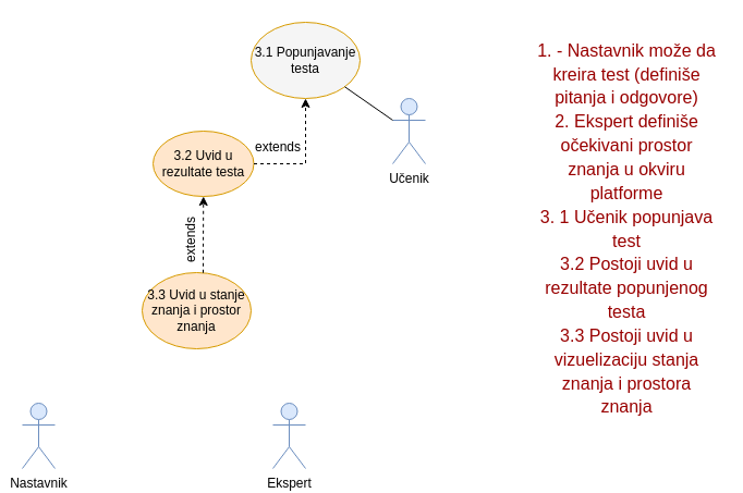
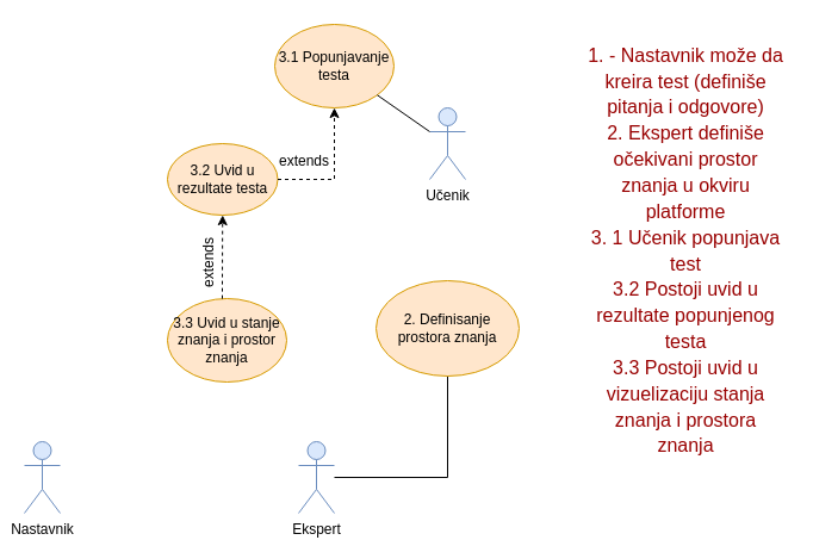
  <mxCell id="0" />
  <mxCell id="1" parent="0" />
  <mxCell id="2" value="Nastavnik" style="shape=umlActor;verticalLabelPosition=bottom;verticalAlign=top;html=1;outlineConnect=0;fillColor=#dae8fc;strokeColor=#6c8ebf;" vertex="1" parent="1"><mxGeometry x="20" y="370" width="30" height="60" as="geometry" /></mxCell>
  <mxCell id="3" value="Učenik" style="shape=umlActor;verticalLabelPosition=bottom;verticalAlign=top;html=1;outlineConnect=0;fillColor=#dae8fc;strokeColor=#6c8ebf;" vertex="1" parent="1"><mxGeometry x="360" y="90" width="30" height="60" as="geometry" /></mxCell>
+ <mxCell id="4" value="" style="edgeStyle=orthogonalEdgeStyle;rounded=0;orthogonalLoop=1;jettySize=auto;html=1;endArrow=none;endFill=0;" edge="1" parent="1" source="5" target="8"><mxGeometry relative="1" as="geometry" /></mxCell>
  <mxCell id="5" value="Ekspert" style="shape=umlActor;verticalLabelPosition=bottom;verticalAlign=top;html=1;outlineConnect=0;fillColor=#dae8fc;strokeColor=#6c8ebf;" vertex="1" parent="1"><mxGeometry x="250" y="370" width="30" height="60" as="geometry" /></mxCell>
- <mxCell id="6" value="3.1 Popunjavanje testa" style="ellipse;whiteSpace=wrap;html=1;fillColor=#f5f5f5;strokeColor=#d79b00;" vertex="1" parent="1"><mxGeometry x="230" y="20" width="100" height="70" as="geometry" /></mxCell>
+ <mxCell id="6" value="3.1 Popunjavanje testa" style="ellipse;whiteSpace=wrap;html=1;fillColor=#ffe6cc;strokeColor=#d79b00;" vertex="1" parent="1"><mxGeometry x="230" y="20" width="100" height="70" as="geometry" /></mxCell>
  <mxCell id="7" value="" style="endArrow=none;html=1;entryX=0;entryY=0.333;entryDx=0;entryDy=0;entryPerimeter=0;" edge="1" parent="1" source="6" target="3"><mxGeometry width="50" height="50" relative="1" as="geometry"><mxPoint x="190" y="130" as="sourcePoint" /><mxPoint x="250" y="130" as="targetPoint" /></mxGeometry></mxCell>
- <mxCell id="9" value="3.3 Uvid u stanje znanja i prostor znanja" style="ellipse;whiteSpace=wrap;html=1;fillColor=#ffe6cc;strokeColor=#d79b00;" vertex="1" parent="1"><mxGeometry x="130" y="250" width="100" height="70" as="geometry" /></mxCell>
+ <mxCell id="8" value="2. Definisanje prostora znanja" style="ellipse;whiteSpace=wrap;html=1;fillColor=#ffe6cc;strokeColor=#d79b00;" vertex="1" parent="1"><mxGeometry x="315" y="235" width="120" height="80" as="geometry" /></mxCell>
+ <mxCell id="9" value="3.3 Uvid u stanje znanja i prostor znanja" style="ellipse;whiteSpace=wrap;html=1;fillColor=#ffe6cc;strokeColor=#d79b00;" vertex="1" parent="1"><mxGeometry x="140" y="250" width="100" height="70" as="geometry" /></mxCell>
  <mxCell id="10" value="" style="edgeStyle=orthogonalEdgeStyle;rounded=0;orthogonalLoop=1;jettySize=auto;html=1;endArrow=classic;endFill=1;dashed=1;" edge="1" parent="1" source="9" target="11"><mxGeometry relative="1" as="geometry"><mxPoint x="170" y="250" as="sourcePoint" /><Array as="points"><mxPoint x="186" y="240" /><mxPoint x="186" y="240" /></Array></mxGeometry></mxCell>
  <mxCell id="11" value="3.2 Uvid u rezultate testa" style="ellipse;whiteSpace=wrap;html=1;fillColor=#ffe6cc;strokeColor=#d79b00;" vertex="1" parent="1"><mxGeometry x="140" y="120" width="92.5" height="60" as="geometry" /></mxCell>
  <mxCell id="12" value="extends" style="text;html=1;strokeColor=none;fillColor=none;align=center;verticalAlign=middle;whiteSpace=wrap;rounded=0;rotation=-90;" vertex="1" parent="1"><mxGeometry x="150" y="205" width="50" height="30" as="geometry" /></mxCell>
  <mxCell id="13" value="extends" style="text;html=1;strokeColor=none;fillColor=none;align=center;verticalAlign=middle;whiteSpace=wrap;rounded=0;rotation=0;" vertex="1" parent="1"><mxGeometry x="230" y="120" width="50" height="30" as="geometry" /></mxCell>
  <mxCell id="14" value="&lt;span class=&quot;TextRun SCXW26582161 BCX9&quot; lang=&quot;SR-LATN-RS&quot; style=&quot;animation: 0s ease 0s 1 normal none running none ; background: none 0% 0% / auto repeat scroll padding-box border-box rgba(0 , 0 , 0 , 0) ; border: 0px none rgb(0 , 0 , 0) ; border-radius: 0px ; border-collapse: separate ; bottom: auto ; box-shadow: none ; box-sizing: content-box ; caption-side: top ; clear: none ; clip: auto ; content: normal ; cursor: text ; direction: ltr ; display: inline ; empty-cells: show ; float: none ; font-family: &amp;#34;wordvisi_msfontservice&amp;#34; , &amp;#34;calibri&amp;#34; , &amp;#34;calibri_embeddedfont&amp;#34; , &amp;#34;calibri_msfontservice&amp;#34; , sans-serif ; font-size: 16px ; height: auto ; left: auto ; line-height: 21.85px ; list-style: outside none disc ; margin: 0px ; max-height: none ; max-width: none ; min-height: 0px ; min-width: 0px ; opacity: 1 ; outline: rgb(0 , 0 , 0) none 0px ; overflow-wrap: break-word ; overflow: visible ; padding: 0px ; position: static ; resize: none ; right: auto ; speak: normal ; table-layout: auto ; text-align: justify ; text-shadow: none ; text-overflow: clip ; top: auto ; transition: all 0s ease 0s ; unicode-bidi: normal ; vertical-align: baseline ; visibility: visible ; width: auto ; word-break: normal ; z-index: auto ; zoom: 1 ; appearance: none ; backface-visibility: visible ; border-spacing: 0px ; perspective: none ; perspective-origin: 0px 0px ; transform: none ; transform-origin: 0px 0px ; transform-style: flat&quot;&gt;&lt;span class=&quot;NormalTextRun SCXW26582161 BCX9&quot; style=&quot;background-color: inherit&quot;&gt;1. - Nastavnik može da kreira test (definiše pitanja i odgovore)&lt;br&gt;2. Ekspert definiše očekivani prostor znanja u okviru platforme&lt;br&gt;3. 1 Učenik popunjava test&lt;br&gt;3.2 Postoji uvid u rezultate popunjenog testa&lt;br&gt;3.3 Postoji uvid u vizuelizaciju stanja znanja i prostora znanja&lt;br&gt;&lt;/span&gt;&lt;/span&gt;" style="text;html=1;strokeColor=none;fillColor=none;align=center;verticalAlign=middle;whiteSpace=wrap;rounded=0;fontColor=#990000;" vertex="1" parent="1"><mxGeometry x="490" y="200" width="170" height="20" as="geometry" /></mxCell>
  <mxCell id="15" value="" style="edgeStyle=orthogonalEdgeStyle;rounded=0;orthogonalLoop=1;jettySize=auto;html=1;endArrow=classic;endFill=1;dashed=1;" edge="1" parent="1" source="11" target="6"><mxGeometry relative="1" as="geometry"><mxPoint x="209.7" y="120" as="sourcePoint" /><mxPoint x="250" y="110" as="targetPoint" /><Array as="points"><mxPoint x="280" y="150" /></Array></mxGeometry></mxCell>
